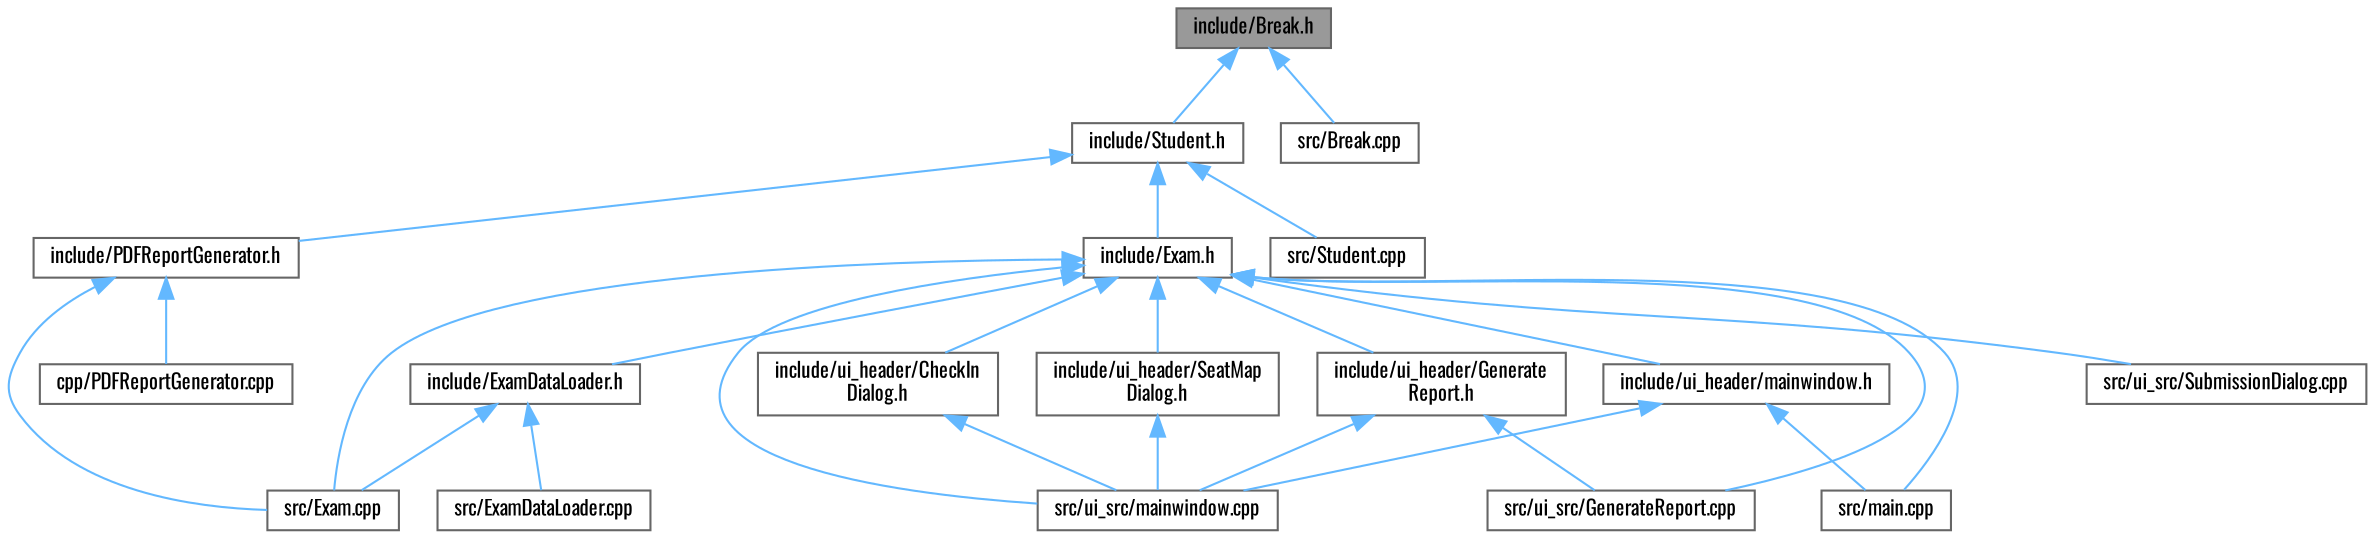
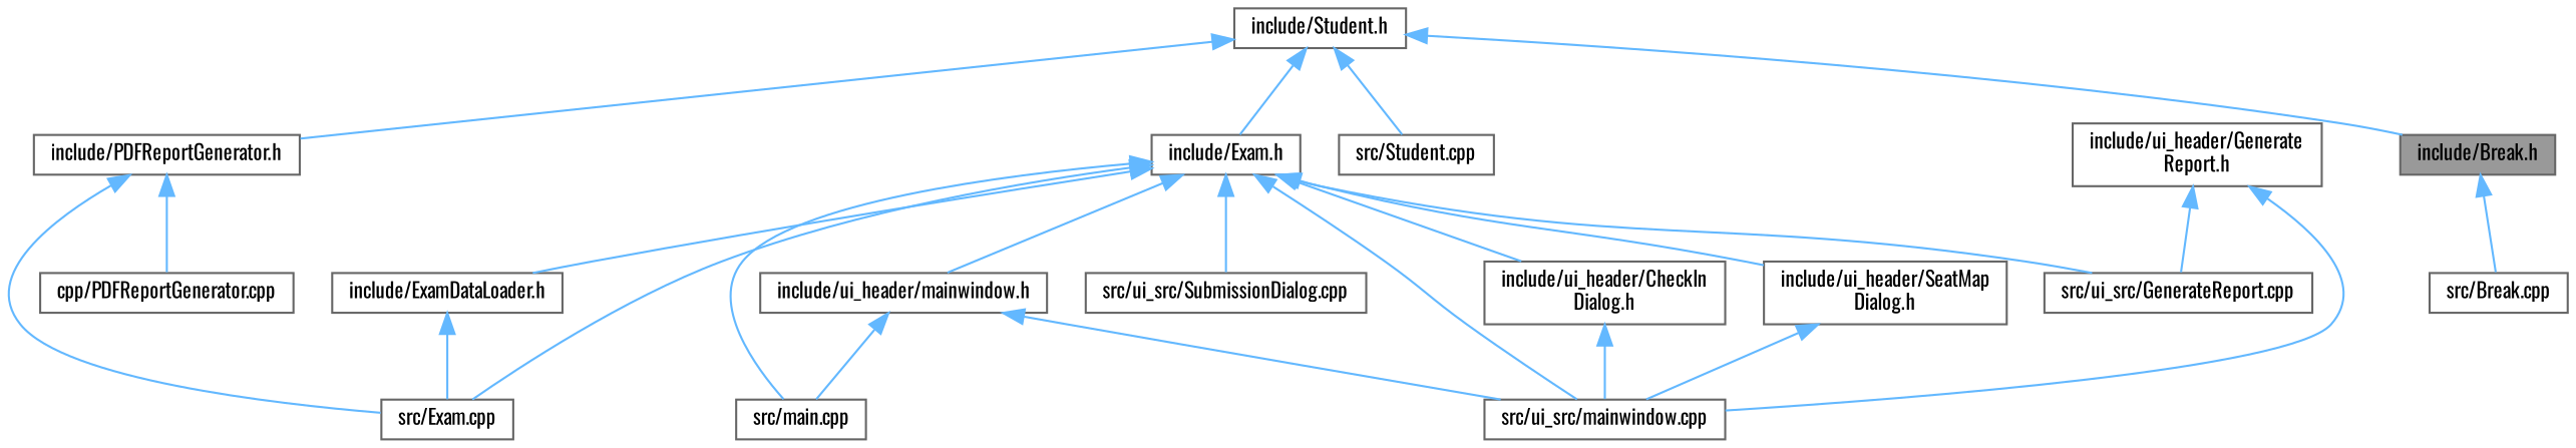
  digraph {
    fontname=Oswald
    node [color=grey40 fillcolor=white fontname=Oswald fontsize=10 shape=box style=filled]
    edge [color=steelblue1 dir=back fontname=Oswald fontsize=10 labelfontname=Helvetica labelfontsize=10 style=solid]
    n1 [color=gray40 fillcolor=grey60 fontcolor=black height=0.2 label="include/Break.h" width=0.4]
    n2 [height=0.2 label="include/Student.h" width=0.4]
    n3 [height=0.2 label="src/Break.cpp" width=0.4]
    n4 [height=0.2 label="include/Exam.h" width=0.4]
    n5 [height=0.2 label="include/PDFReportGenerator.h" width=0.4]
    n6 [height=0.2 label="src/Student.cpp" width=0.4]
    n7 [height=0.2 label="include/ExamDataLoader.h" width=0.4]
    n8 [height=0.2 label="src/Exam.cpp" width=0.4]
    n9 [height=0.2 label="include/ui_header/CheckIn\lDialog.h" width=0.4]
    n10 [height=0.2 label="src/ui_src/mainwindow.cpp" width=0.4]
    n11 [height=0.2 label="include/ui_header/Generate\lReport.h" width=0.4]
    n12 [height=0.2 label="src/ui_src/GenerateReport.cpp" width=0.4]
    n13 [height=0.2 label="include/ui_header/SeatMap\lDialog.h" width=0.4]
    n14 [height=0.2 label="include/ui_header/mainwindow.h" width=0.4]
    n15 [height=0.2 label="src/main.cpp" width=0.4]
    n16 [height=0.2 label="src/ui_src/SubmissionDialog.cpp" width=0.4]
    n17 [height=0.2 label="cpp/PDFReportGenerator.cpp" width=0.4]
-   n18 [height=0.2 label="src/ExamDataLoader.cpp" width=0.4]
-   n1 -> n2
+   n2 -> n1
    n1 -> n3
    n2 -> n4
    n2 -> n5
    n2 -> n6
    n4 -> n7
    n4 -> n8
    n4 -> n9
    n4 -> n10
-   n4 -> n11
    n4 -> n12
    n4 -> n13
    n4 -> n14
    n4 -> n15
    n4 -> n16
    n5 -> n8
    n5 -> n17
    n7 -> n8
-   n7 -> n18
    n9 -> n10
    n11 -> n10
    n11 -> n12
    n13 -> n10
    n14 -> n10
    n14 -> n15
  }
